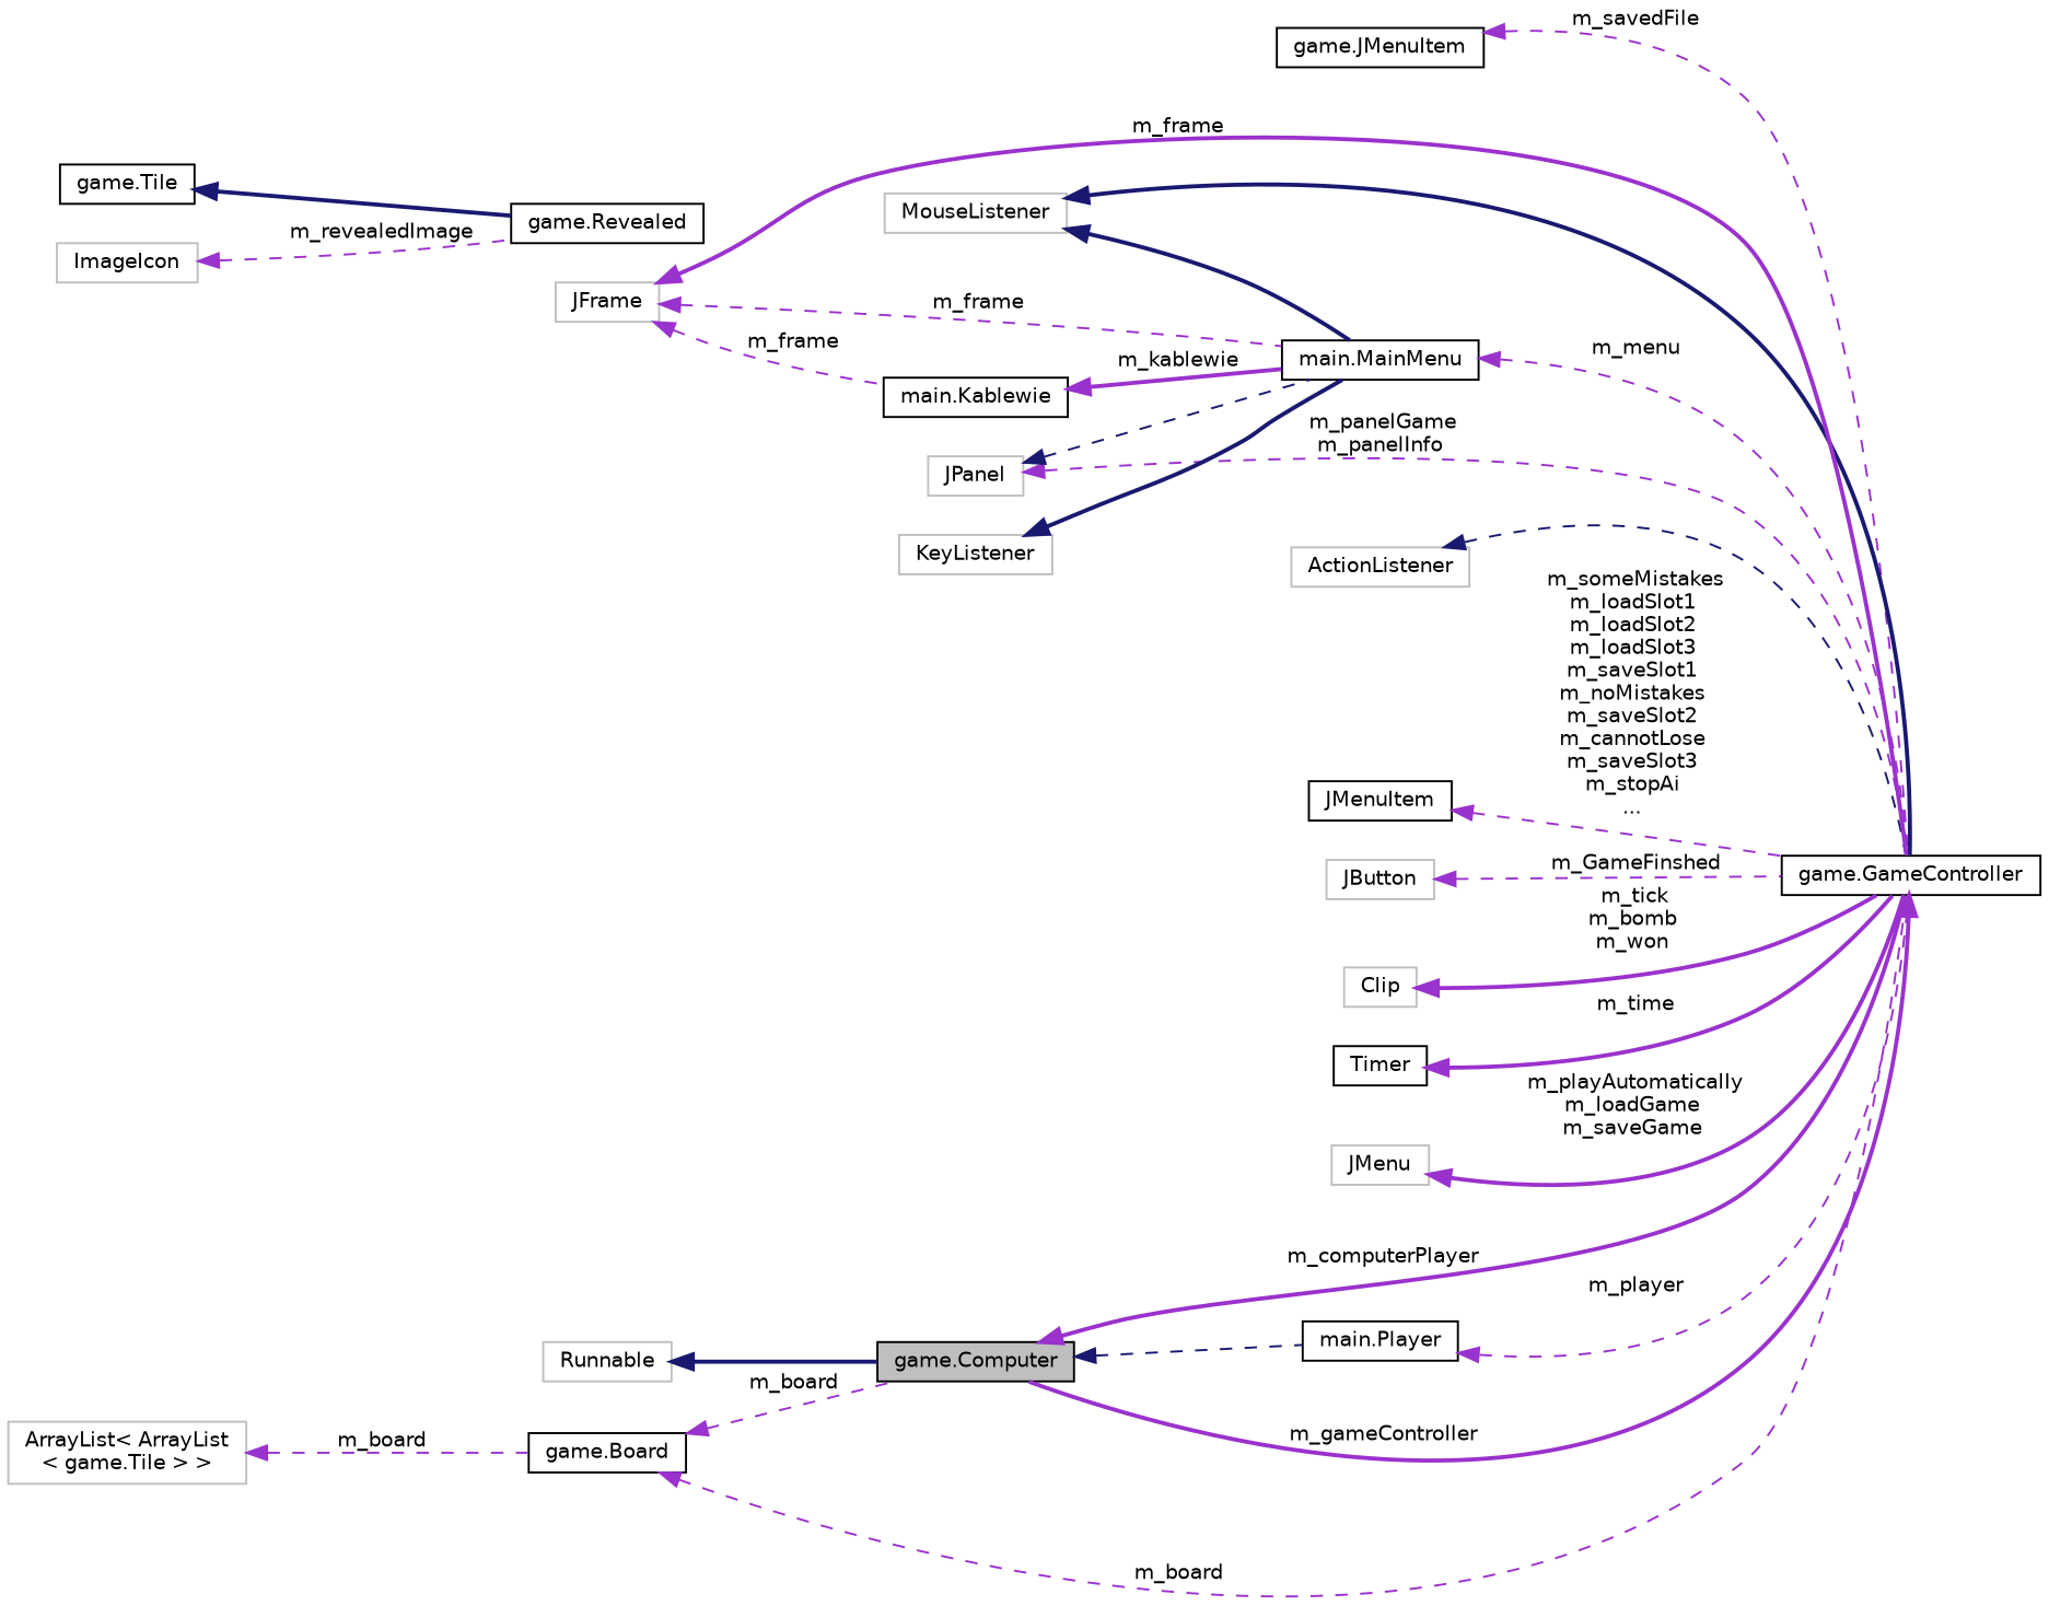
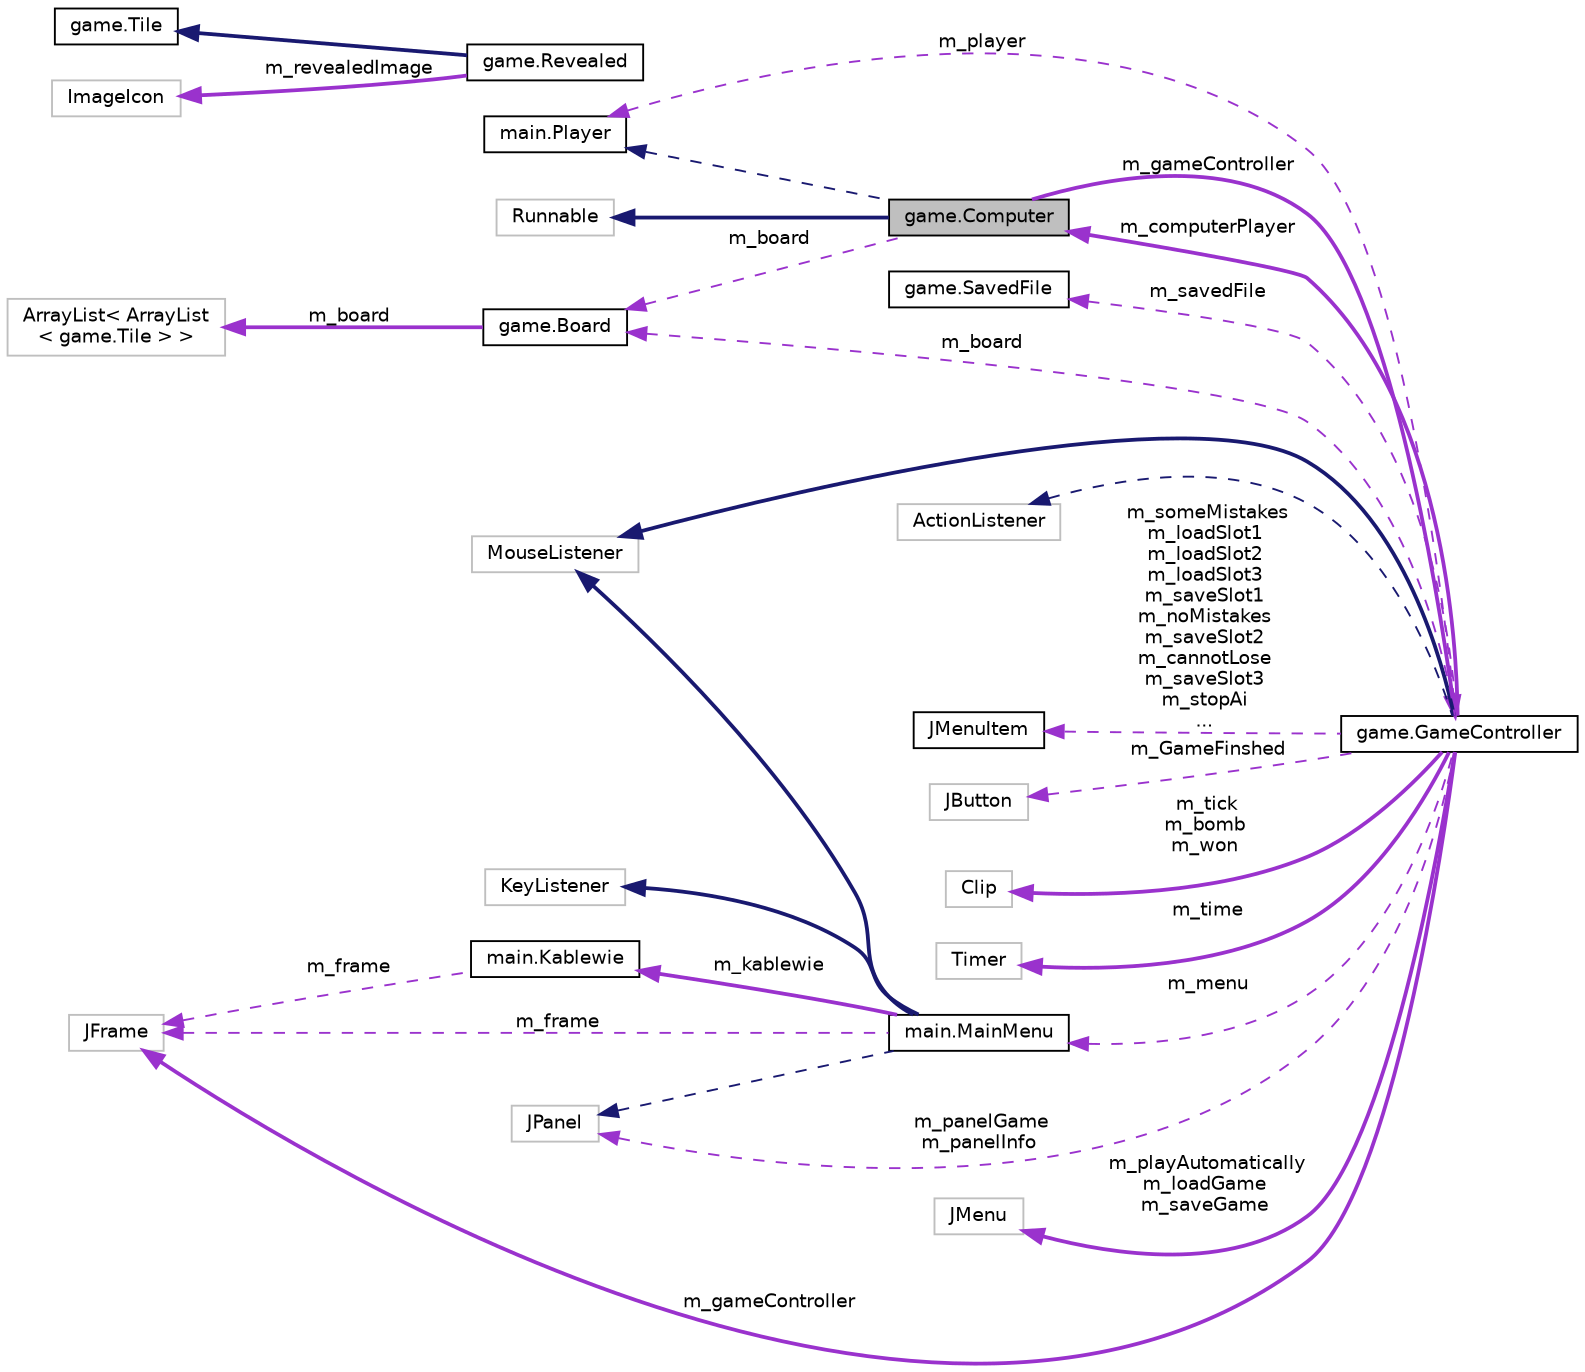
  digraph {
    rankdir=LR
    node [color=grey75 fillcolor=white fontname=Helvetica fontsize=10 shape=record style=filled]
    edge [color=darkorchid3 dir=back fontname=Helvetica fontsize=10 labelfontname=Helvetica labelfontsize=10 style=dashed]
    n1 [color=black fillcolor=grey75 fontcolor=black height=0.2 label="game.Computer" width=0.4]
    n2 [color=black height=0.2 label="game.GameController" width=0.4]
    n3 [color=black height=0.2 label="main.Player" width=0.4]
    n4 [height=0.2 label=Runnable width=0.4]
-   n5 [color=black height=0.2 label="game.JMenuItem" width=0.4]
+   n5 [color=black height=0.2 label="game.SavedFile" width=0.4]
    n6 [height=0.2 label=MouseListener width=0.4]
    n7 [color=black height=0.2 label="main.MainMenu" width=0.4]
    n8 [height=0.2 label=ActionListener width=0.4]
    n9 [color=black height=0.2 label=JMenuItem width=0.4]
    n10 [height=0.2 label=JButton width=0.4]
    n11 [height=0.2 label=Clip width=0.4]
-   n12 [color=black height=0.2 label=Timer width=0.4]
+   n12 [height=0.2 label=Timer width=0.4]
    n13 [height=0.2 label=JFrame width=0.4]
    n14 [color=black height=0.2 label="main.Kablewie" width=0.4]
    n15 [height=0.2 label=JPanel width=0.4]
    n16 [height=0.2 label=KeyListener width=0.4]
    n17 [height=0.2 label=JMenu width=0.4]
    n18 [color=black height=0.2 label="game.Board" width=0.4]
    n19 [height=0.2 label="ArrayList\< ArrayList\l\< game.Tile \> \>" width=0.4]
    n20 [color=black height=0.2 label="game.Revealed" width=0.4]
    n21 [color=black height=0.2 label="game.Tile" width=0.4]
    n22 [height=0.2 label=ImageIcon width=0.4]
    n1 -> n2 [label=" m_computerPlayer" style=bold]
    n2 -> n1 [label=" m_gameController" style=bold]
-   n1 -> n3 [color=midnightblue]
+   n3 -> n1 [color=midnightblue]
    n3 -> n2 [label=" m_player"]
    n4 -> n1 [color=midnightblue style=bold]
    n5 -> n2 [label=" m_savedFile"]
    n6 -> n2 [color=midnightblue style=bold]
    n6 -> n7 [color=midnightblue style=bold]
    n7 -> n2 [label=" m_menu"]
    n8 -> n2 [color=midnightblue]
    n9 -> n2 [label=" m_someMistakes\nm_loadSlot1\nm_loadSlot2\nm_loadSlot3\nm_saveSlot1\nm_noMistakes\nm_saveSlot2\nm_cannotLose\nm_saveSlot3\nm_stopAi\n..."]
    n10 -> n2 [label=" m_GameFinshed"]
    n11 -> n2 [label=" m_tick\nm_bomb\nm_won" style=bold]
    n12 -> n2 [label=" m_time" style=bold]
-   n13 -> n2 [label=" m_frame" style=bold]
+   n13 -> n2 [label=" m_gameController" style=bold]
    n13 -> n7 [label=" m_frame"]
    n13 -> n14 [label=" m_frame"]
    n14 -> n7 [label=" m_kablewie" style=bold]
    n15 -> n2 [label=" m_panelGame\nm_panelInfo"]
    n15 -> n7 [color=midnightblue]
    n16 -> n7 [color=midnightblue style=bold]
    n17 -> n2 [label=" m_playAutomatically\nm_loadGame\nm_saveGame" style=bold]
    n18 -> n1 [label=" m_board"]
    n18 -> n2 [label=" m_board"]
-   n19 -> n18 [label=" m_board"]
+   n19 -> n18 [label=" m_board" style=bold]
    n21 -> n20 [color=midnightblue style=bold]
-   n22 -> n20 [label=" m_revealedImage"]
+   n22 -> n20 [label=" m_revealedImage" style=bold]
  }
